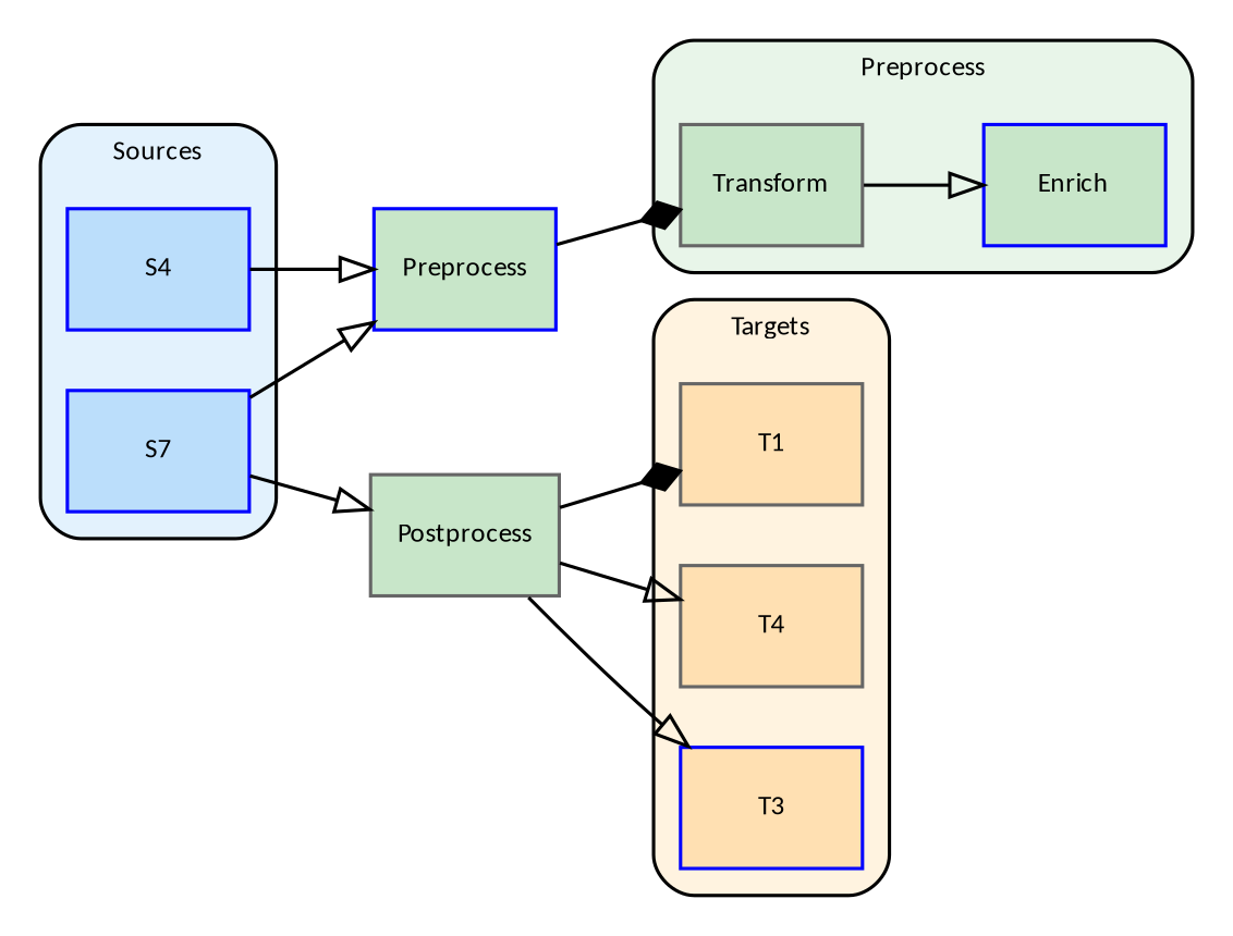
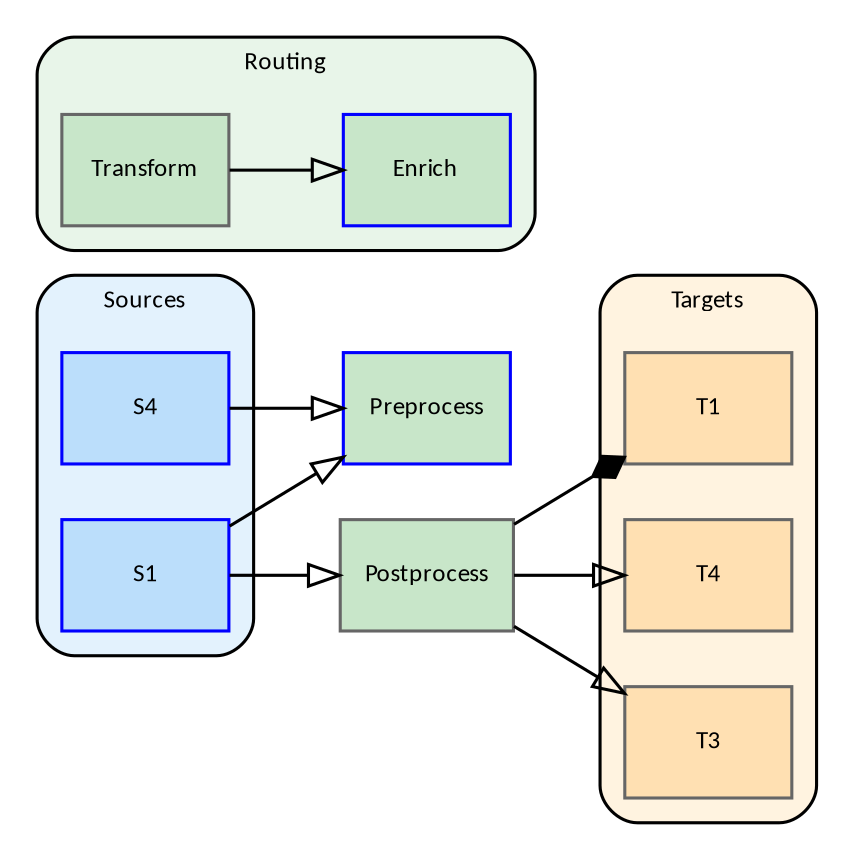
  digraph {
    rankdir=LR
    node [color=blue fillcolor="#c8e6c9" fontname=Calibri fontsize=8 shape=box style=filled]
    edge [arrowhead=onormal]
-   n1 [fillcolor="#bbdefb" label=S7]
+   n1 [fillcolor="#bbdefb" label=S1]
    n2 [fillcolor="#bbdefb" label=S4]
    n3 [color=gray40 label=Transform]
    n4 [label=Enrich]
    n5 [color=gray40 fillcolor="#ffe0b2" label=T1]
    n6 [color=gray40 fillcolor="#ffe0b2" label=T4]
-   n7 [fillcolor="#ffe0b2" label=T3]
+   n7 [color=gray40 fillcolor="#ffe0b2" label=T3]
    n8 [label=Preprocess]
    n9 [color=gray40 label=Postprocess]
    subgraph cluster_1 {
      fillcolor="#e3f2fd"
      fontname=Calibri
      fontsize=8
      label=Sources
      style="rounded,filled"
      n1
      n2
    }
    subgraph cluster_2 {
      fillcolor="#e8f5e9"
      fontname=Calibri
      fontsize=8
-     label=Preprocess
+     label=Routing
      style="rounded,filled"
      n3
      n4
    }
    subgraph cluster_3 {
      fillcolor="#fff3e0"
      fontname=Calibri
      fontsize=8
      label=Targets
      style="rounded,filled"
      n5
      n6
      n7
    }
    n1 -> n8
    n1 -> n9
    n2 -> n8
    n3 -> n4
-   n8 -> n3 [arrowhead=diamond]
    n9 -> n5 [arrowhead=diamond]
    n9 -> n6
    n9 -> n7
  }
